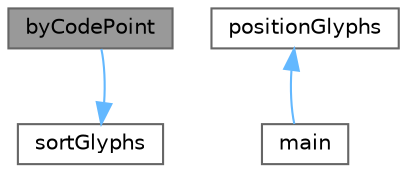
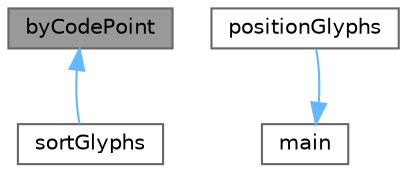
  digraph {
    rankdir=TB
    node [color=grey40 fillcolor=white fontname=Helvetica fontsize=10 shape=box style=filled]
    edge [color=steelblue1 dir=back fontname=Helvetica fontsize=10 labelfontname=Helvetica labelfontsize=10 style=solid]
    n1 [color=gray40 fillcolor=grey60 fontcolor=black height=0.2 label=byCodePoint width=0.4]
    n2 [height=0.2 label=sortGlyphs width=0.4]
    n3 [height=0.2 label=positionGlyphs width=0.4]
    n4 [height=0.2 label=main width=0.4]
-   n2 -> n1
-   n3 -> n4
+   n1 -> n2
+   n4 -> n3
  }
